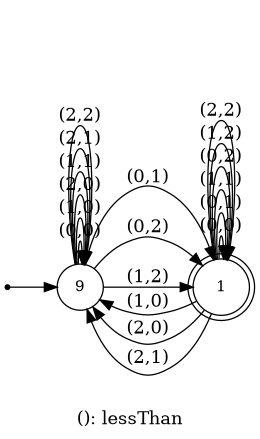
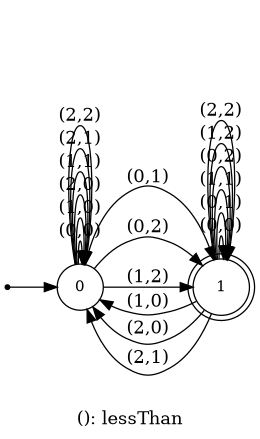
  digraph {
    label="(): lessThan"
    rankdir=LR
    node [fontsize=12]
-   n1 [label=9 shape=circle]
+   n1 [label=0 shape=circle]
    n2 [label=1 shape=doublecircle]
    n3 [label=1 shape=point]
    n1 -> n1 [label="(0,0)"]
    n1 -> n1 [label="(1,0)"]
    n1 -> n1 [label="(2,0)"]
    n1 -> n1 [label="(1,1)"]
    n1 -> n1 [label="(2,1)"]
    n1 -> n1 [label="(2,2)"]
    n1 -> n2 [label="(0,1)"]
    n1 -> n2 [label="(0,2)"]
    n1 -> n2 [label="(1,2)"]
    n2 -> n1 [label="(1,0)"]
    n2 -> n1 [label="(2,0)"]
    n2 -> n1 [label="(2,1)"]
    n2 -> n2 [label="(0,0)"]
    n2 -> n2 [label="(0,1)"]
    n2 -> n2 [label="(1,1)"]
    n2 -> n2 [label="(0,2)"]
    n2 -> n2 [label="(1,2)"]
    n2 -> n2 [label="(2,2)"]
    n3 -> n1
  }
